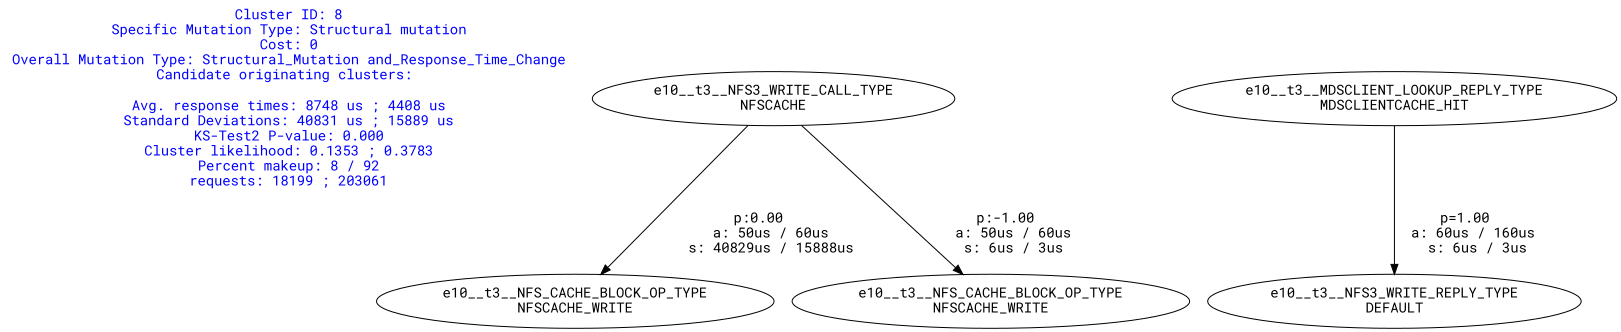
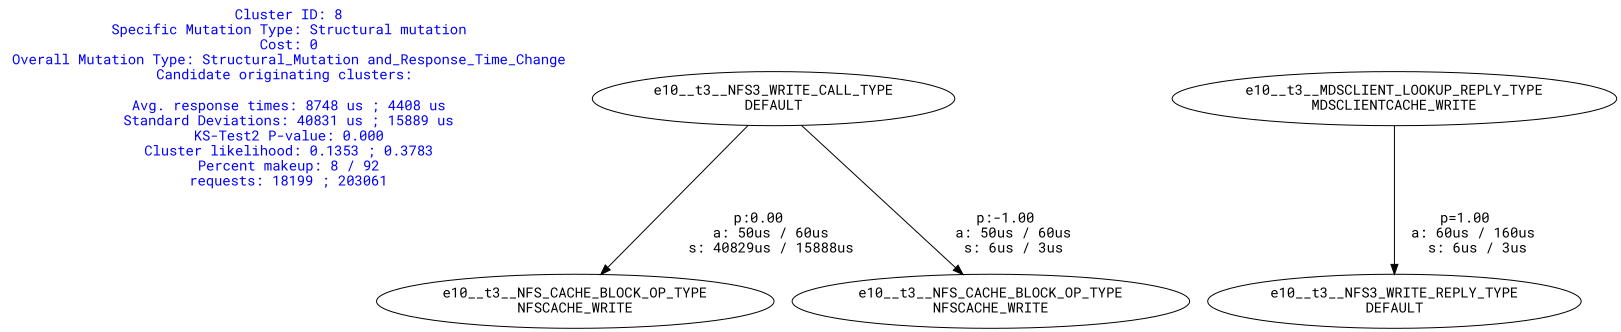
  digraph {
    fontname="Roboto Mono"
    node [fontname="Roboto Mono"]
    edge [color=black fontname="Roboto Mono"]
    n1 [fontcolor=blue label="Cluster ID: 8\nSpecific Mutation Type: Structural mutation\nCost: 0\nOverall Mutation Type: Structural_Mutation and_Response_Time_Change\nCandidate originating clusters: \n\nAvg. response times: 8748 us ; 4408 us\nStandard Deviations: 40831 us ; 15889 us\nKS-Test2 P-value: 0.000\nCluster likelihood: 0.1353 ; 0.3783\nPercent makeup: 8 / 92\nrequests: 18199 ; 203061" shape=plaintext]
-   n2 [label="e10__t3__NFS3_WRITE_CALL_TYPE\nNFSCACHE"]
+   n2 [label="e10__t3__NFS3_WRITE_CALL_TYPE\nDEFAULT"]
    n3 [label="e10__t3__NFS_CACHE_BLOCK_OP_TYPE\nNFSCACHE_WRITE"]
    n4 [label="e10__t3__NFS_CACHE_BLOCK_OP_TYPE\nNFSCACHE_WRITE"]
    n5 [label="e10__t3__NFS3_WRITE_REPLY_TYPE\nDEFAULT"]
-   n6 [label="e10__t3__MDSCLIENT_LOOKUP_REPLY_TYPE\nMDSCLIENTCACHE_HIT"]
+   n6 [label="e10__t3__MDSCLIENT_LOOKUP_REPLY_TYPE\nMDSCLIENTCACHE_WRITE"]
    n2 -> n3 [label="p:0.00\n   a: 50us / 60us\n   s: 40829us / 15888us"]
    n2 -> n4 [label="p:-1.00\n  a: 50us / 60us\n  s: 6us / 3us"]
    n6 -> n5 [label="p=1.00\n  a: 60us / 160us\n   s: 6us / 3us"]
  }
